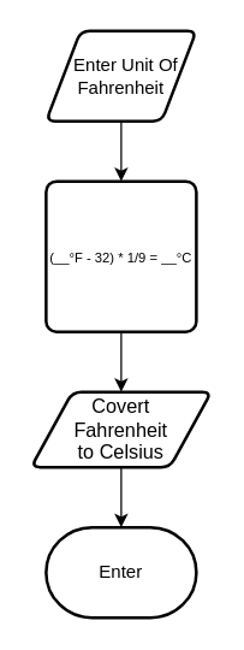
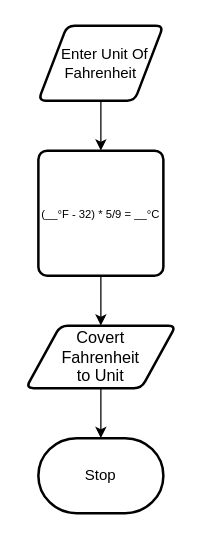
  <mxCell id="0" />
  <mxCell id="1" parent="0" />
  <mxCell id="2" style="edgeStyle=none;html=1;" edge="1" source="3" target="5" parent="1"><mxGeometry relative="1" as="geometry" /></mxCell>
  <mxCell id="3" value="&amp;nbsp; Enter Unit Of Fahrenheit" style="shape=parallelogram;html=1;strokeWidth=2;perimeter=parallelogramPerimeter;whiteSpace=wrap;rounded=1;arcSize=12;size=0.23;" vertex="1" parent="1"><mxGeometry x="30" y="20" width="100" height="60" as="geometry" /></mxCell>
  <mxCell id="4" style="edgeStyle=none;html=1;" edge="1" source="5" target="7" parent="1"><mxGeometry relative="1" as="geometry" /></mxCell>
- <mxCell id="5" value="&lt;font style=&quot;font-size: 9px&quot;&gt;(&lt;font style=&quot;font-size: 9px&quot;&gt;__°F - 32) * 1/9 = __°C&lt;/font&gt;&lt;/font&gt;" style="rounded=1;whiteSpace=wrap;html=1;absoluteArcSize=1;arcSize=14;strokeWidth=2;" vertex="1" parent="1"><mxGeometry x="30" y="120" width="100" height="100" as="geometry" /></mxCell>
+ <mxCell id="5" value="&lt;font style=&quot;font-size: 9px&quot;&gt;(&lt;font style=&quot;font-size: 9px&quot;&gt;__°F - 32) * 5/9 = __°C&lt;/font&gt;&lt;/font&gt;" style="rounded=1;whiteSpace=wrap;html=1;absoluteArcSize=1;arcSize=14;strokeWidth=2;" vertex="1" parent="1"><mxGeometry x="30" y="120" width="100" height="100" as="geometry" /></mxCell>
  <mxCell id="6" style="edgeStyle=none;html=1;" edge="1" source="7" target="8" parent="1"><mxGeometry relative="1" as="geometry" /></mxCell>
- <mxCell id="7" value="&lt;font style=&quot;font-size: 13px&quot;&gt;Covert &lt;br&gt;Fahrenheit &lt;br&gt;to Celsius&lt;/font&gt;" style="shape=parallelogram;html=1;strokeWidth=2;perimeter=parallelogramPerimeter;whiteSpace=wrap;rounded=1;arcSize=12;size=0.23;" vertex="1" parent="1"><mxGeometry x="20" y="260" width="120" height="50" as="geometry" /></mxCell>
- <mxCell id="8" value="Enter" style="strokeWidth=2;html=1;shape=mxgraph.flowchart.terminator;whiteSpace=wrap;" vertex="1" parent="1"><mxGeometry x="30" y="350" width="100" height="60" as="geometry" /></mxCell>
+ <mxCell id="7" value="&lt;font style=&quot;font-size: 13px&quot;&gt;Covert &lt;br&gt;Fahrenheit &lt;br&gt;to Unit&lt;/font&gt;" style="shape=parallelogram;html=1;strokeWidth=2;perimeter=parallelogramPerimeter;whiteSpace=wrap;rounded=1;arcSize=12;size=0.23;" vertex="1" parent="1"><mxGeometry x="20" y="260" width="120" height="50" as="geometry" /></mxCell>
+ <mxCell id="8" value="Stop" style="strokeWidth=2;html=1;shape=mxgraph.flowchart.terminator;whiteSpace=wrap;" vertex="1" parent="1"><mxGeometry x="30" y="350" width="100" height="60" as="geometry" /></mxCell>
